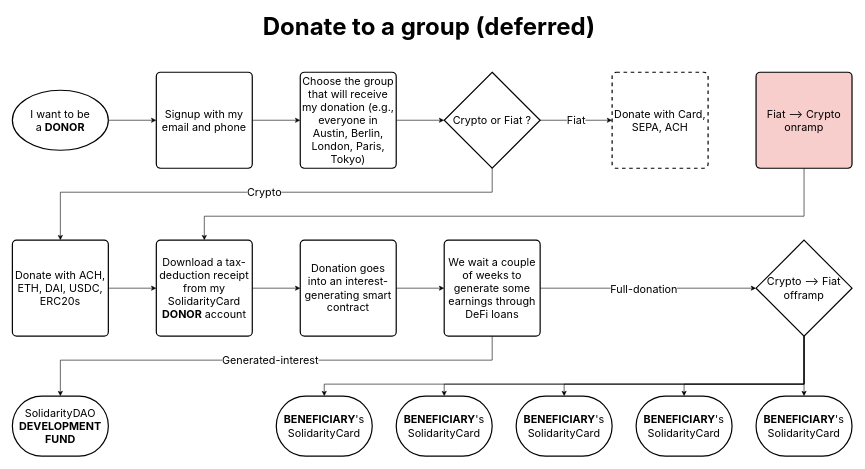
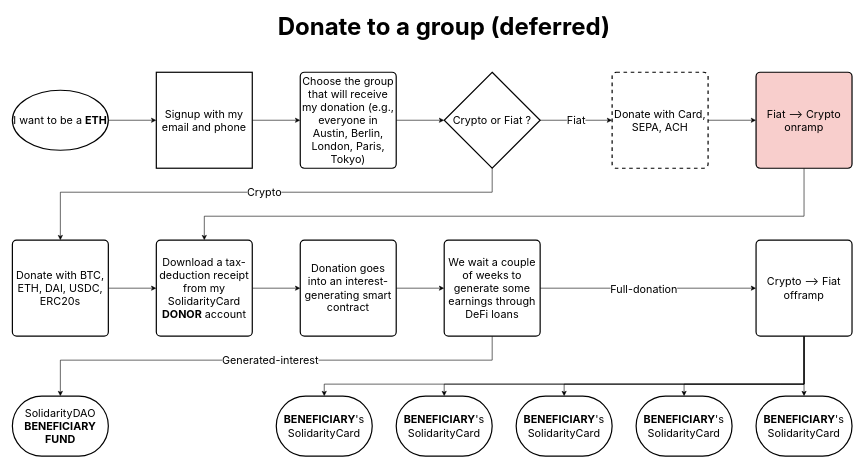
  <mxCell id="0" />
  <mxCell id="1" parent="0" />
  <mxCell id="2" style="edgeStyle=orthogonalEdgeStyle;rounded=0;orthogonalLoop=1;jettySize=auto;html=1;exitX=1;exitY=0.5;exitDx=0;exitDy=0;exitPerimeter=0;entryX=0;entryY=0.5;entryDx=0;entryDy=0;fontSize=18;fontFamily=SF Pro Text;" parent="1" source="3" target="5" edge="1"><mxGeometry relative="1" as="geometry" /></mxCell>
- <mxCell id="3" value="&lt;font style=&quot;font-size: 18px&quot;&gt;I want to be a&amp;nbsp;&lt;b style=&quot;font-size: 18px&quot;&gt;DONOR&lt;/b&gt;&lt;/font&gt;" style="strokeWidth=2;html=1;shape=mxgraph.flowchart.start_1;whiteSpace=wrap;fontSize=18;fontFamily=SF Pro Text;" parent="1" vertex="1"><mxGeometry x="20" y="150" width="160" height="100" as="geometry" /></mxCell>
+ <mxCell id="3" value="&lt;font style=&quot;font-size: 18px&quot;&gt;I want to be a&amp;nbsp;&lt;b style=&quot;font-size: 18px&quot;&gt;ETH&lt;/b&gt;&lt;/font&gt;" style="strokeWidth=2;html=1;shape=mxgraph.flowchart.start_1;whiteSpace=wrap;fontSize=18;fontFamily=SF Pro Text;" parent="1" vertex="1"><mxGeometry x="20" y="150" width="160" height="100" as="geometry" /></mxCell>
  <mxCell id="4" value="" style="edgeStyle=orthogonalEdgeStyle;rounded=0;orthogonalLoop=1;jettySize=auto;html=1;fontSize=18;fontFamily=SF Pro Text;" parent="1" source="5" target="7" edge="1"><mxGeometry relative="1" as="geometry" /></mxCell>
- <mxCell id="5" value="Signup with my email and phone" style="rounded=1;whiteSpace=wrap;html=1;absoluteArcSize=1;arcSize=14;strokeWidth=2;shadow=0;fontFamily=SF Pro Text;fontSize=18;" parent="1" vertex="1"><mxGeometry x="260" y="120" width="160" height="160" as="geometry" /></mxCell>
+ <mxCell id="5" value="Signup with my email and phone" style="whiteSpace=wrap;html=1;absoluteArcSize=1;arcSize=14;strokeWidth=2;shadow=0;fontFamily=SF Pro Text;fontSize=18;rounded=0;" parent="1" vertex="1"><mxGeometry x="260" y="120" width="160" height="160" as="geometry" /></mxCell>
  <mxCell id="6" style="edgeStyle=orthogonalEdgeStyle;rounded=0;orthogonalLoop=1;jettySize=auto;html=1;exitX=1;exitY=0.5;exitDx=0;exitDy=0;entryX=0;entryY=0.5;entryDx=0;entryDy=0;entryPerimeter=0;fontSize=18;fontFamily=SF Pro Text;" parent="1" source="7" target="10" edge="1"><mxGeometry relative="1" as="geometry" /></mxCell>
  <mxCell id="7" value="Choose the group that will receive my donation (e.g., everyone in Austin, Berlin, London, Paris, Tokyo)" style="rounded=1;whiteSpace=wrap;html=1;absoluteArcSize=1;arcSize=14;strokeWidth=2;shadow=0;fontFamily=SF Pro Text;fontSize=18;" parent="1" vertex="1"><mxGeometry x="500" y="120" width="160" height="160" as="geometry" /></mxCell>
  <mxCell id="8" value="Fiat" style="edgeStyle=orthogonalEdgeStyle;rounded=0;orthogonalLoop=1;jettySize=auto;html=1;exitX=1;exitY=0.5;exitDx=0;exitDy=0;exitPerimeter=0;entryX=0;entryY=0.5;entryDx=0;entryDy=0;fontSize=18;fontFamily=SF Pro Text;" parent="1" source="10" target="12" edge="1"><mxGeometry relative="1" as="geometry" /></mxCell>
  <mxCell id="9" value="Crypto" style="edgeStyle=orthogonalEdgeStyle;rounded=0;orthogonalLoop=1;jettySize=auto;html=1;exitX=0.5;exitY=1;exitDx=0;exitDy=0;exitPerimeter=0;entryX=0.5;entryY=0;entryDx=0;entryDy=0;fontSize=18;fontFamily=SF Pro Text;" parent="1" source="10" target="16" edge="1"><mxGeometry relative="1" as="geometry"><Array as="points"><mxPoint x="820" y="320" /><mxPoint x="100" y="320" /></Array></mxGeometry></mxCell>
  <mxCell id="10" value="Crypto or Fiat ?" style="strokeWidth=2;html=1;shape=mxgraph.flowchart.decision;whiteSpace=wrap;fontSize=18;fontFamily=SF Pro Text;" parent="1" vertex="1"><mxGeometry x="740" y="120" width="160" height="160" as="geometry" /></mxCell>
+ <mxCell id="11" value="" style="edgeStyle=orthogonalEdgeStyle;rounded=0;orthogonalLoop=1;jettySize=auto;html=1;fontSize=18;fontFamily=SF Pro Text;" parent="1" source="12" target="14" edge="1"><mxGeometry relative="1" as="geometry" /></mxCell>
  <mxCell id="12" value="Donate with Card, SEPA, ACH" style="rounded=1;whiteSpace=wrap;html=1;absoluteArcSize=1;arcSize=14;strokeWidth=2;shadow=0;fontFamily=SF Pro Text;fontSize=18;dashed=1;" parent="1" vertex="1"><mxGeometry x="1020" y="120" width="160" height="160" as="geometry" /></mxCell>
  <mxCell id="13" style="edgeStyle=orthogonalEdgeStyle;rounded=0;orthogonalLoop=1;jettySize=auto;html=1;exitX=0.5;exitY=1;exitDx=0;exitDy=0;entryX=0.5;entryY=0;entryDx=0;entryDy=0;fontSize=18;fontFamily=SF Pro Text;" parent="1" source="14" target="18" edge="1"><mxGeometry relative="1" as="geometry"><Array as="points"><mxPoint x="1340" y="360" /><mxPoint x="340" y="360" /></Array></mxGeometry></mxCell>
  <mxCell id="14" value="Fiat --&amp;gt; Crypto onramp" style="rounded=1;whiteSpace=wrap;html=1;absoluteArcSize=1;arcSize=14;strokeWidth=2;shadow=0;fontFamily=SF Pro Text;fontSize=18;fillColor=#f8cecc;" parent="1" vertex="1"><mxGeometry x="1260" y="120" width="160" height="160" as="geometry" /></mxCell>
  <mxCell id="15" value="" style="edgeStyle=orthogonalEdgeStyle;rounded=0;orthogonalLoop=1;jettySize=auto;html=1;fontSize=18;fontFamily=SF Pro Text;" parent="1" source="16" target="18" edge="1"><mxGeometry relative="1" as="geometry" /></mxCell>
- <mxCell id="16" value="Donate with ACH, ETH, DAI, USDC, ERC20s" style="rounded=1;whiteSpace=wrap;html=1;absoluteArcSize=1;arcSize=14;strokeWidth=2;shadow=0;fontFamily=SF Pro Text;fontSize=18;" parent="1" vertex="1"><mxGeometry x="20" y="400" width="160" height="160" as="geometry" /></mxCell>
+ <mxCell id="16" value="Donate with BTC, ETH, DAI, USDC, ERC20s" style="rounded=1;whiteSpace=wrap;html=1;absoluteArcSize=1;arcSize=14;strokeWidth=2;shadow=0;fontFamily=SF Pro Text;fontSize=18;" parent="1" vertex="1"><mxGeometry x="20" y="400" width="160" height="160" as="geometry" /></mxCell>
  <mxCell id="17" value="" style="edgeStyle=orthogonalEdgeStyle;rounded=0;orthogonalLoop=1;jettySize=auto;html=1;fontSize=18;fontFamily=SF Pro Text;" parent="1" source="18" target="20" edge="1"><mxGeometry relative="1" as="geometry" /></mxCell>
  <mxCell id="18" value="Download a tax-deduction receipt from my SolidarityCard &lt;b&gt;DONOR&lt;/b&gt; account" style="rounded=1;whiteSpace=wrap;html=1;absoluteArcSize=1;arcSize=14;strokeWidth=2;shadow=0;fontFamily=SF Pro Text;fontSize=18;" parent="1" vertex="1"><mxGeometry x="260" y="400" width="160" height="160" as="geometry" /></mxCell>
  <mxCell id="19" value="" style="edgeStyle=orthogonalEdgeStyle;rounded=0;orthogonalLoop=1;jettySize=auto;html=1;fontSize=18;fontFamily=SF Pro Text;" parent="1" source="20" target="24" edge="1"><mxGeometry relative="1" as="geometry" /></mxCell>
  <mxCell id="20" value="Donation goes into an interest-generating smart contract" style="rounded=1;whiteSpace=wrap;html=1;absoluteArcSize=1;arcSize=14;strokeWidth=2;shadow=0;fontFamily=SF Pro Text;fontSize=18;" parent="1" vertex="1"><mxGeometry x="500" y="400" width="160" height="160" as="geometry" /></mxCell>
  <mxCell id="21" value="" style="edgeStyle=orthogonalEdgeStyle;rounded=0;orthogonalLoop=1;jettySize=auto;html=1;fontSize=18;fontFamily=SF Pro Text;" parent="1" source="24" target="30" edge="1"><mxGeometry relative="1" as="geometry" /></mxCell>
  <mxCell id="22" value="Full-donation" style="text;html=1;align=center;verticalAlign=middle;resizable=0;points=[];labelBackgroundColor=#ffffff;fontSize=18;fontFamily=SF Pro Text;" parent="21" vertex="1" connectable="0"><mxGeometry x="-0.045" relative="1" as="geometry"><mxPoint as="offset" /></mxGeometry></mxCell>
  <mxCell id="23" value="Generated-interest" style="edgeStyle=orthogonalEdgeStyle;rounded=0;orthogonalLoop=1;jettySize=auto;html=1;exitX=0.5;exitY=1;exitDx=0;exitDy=0;entryX=0.5;entryY=0;entryDx=0;entryDy=0;entryPerimeter=0;fontSize=18;fontFamily=SF Pro Text;" parent="1" source="24" target="32" edge="1"><mxGeometry relative="1" as="geometry"><Array as="points"><mxPoint x="820" y="600" /><mxPoint x="100" y="600" /></Array></mxGeometry></mxCell>
  <mxCell id="24" value="We wait a couple of weeks to generate some earnings through DeFi loans" style="rounded=1;whiteSpace=wrap;html=1;absoluteArcSize=1;arcSize=14;strokeWidth=2;shadow=0;fontFamily=SF Pro Text;fontSize=18;" parent="1" vertex="1"><mxGeometry x="740" y="400" width="160" height="160" as="geometry" /></mxCell>
  <mxCell id="25" style="edgeStyle=orthogonalEdgeStyle;rounded=0;orthogonalLoop=1;jettySize=auto;html=1;exitX=0.5;exitY=1;exitDx=0;exitDy=0;entryX=0.5;entryY=0;entryDx=0;entryDy=0;entryPerimeter=0;fontSize=18;fontFamily=SF Pro Text;" parent="1" source="30" target="36" edge="1"><mxGeometry relative="1" as="geometry" /></mxCell>
  <mxCell id="26" style="edgeStyle=orthogonalEdgeStyle;rounded=0;orthogonalLoop=1;jettySize=auto;html=1;exitX=0.5;exitY=1;exitDx=0;exitDy=0;entryX=0.5;entryY=0;entryDx=0;entryDy=0;entryPerimeter=0;fontSize=18;fontFamily=SF Pro Text;" parent="1" source="30" target="35" edge="1"><mxGeometry relative="1" as="geometry"><Array as="points"><mxPoint x="1300" y="640" /><mxPoint x="1100" y="640" /></Array></mxGeometry></mxCell>
  <mxCell id="27" style="edgeStyle=orthogonalEdgeStyle;rounded=0;orthogonalLoop=1;jettySize=auto;html=1;exitX=0.5;exitY=1;exitDx=0;exitDy=0;entryX=0.5;entryY=0;entryDx=0;entryDy=0;entryPerimeter=0;fontSize=18;fontFamily=SF Pro Text;" parent="1" source="30" target="34" edge="1"><mxGeometry relative="1" as="geometry"><Array as="points"><mxPoint x="1300" y="640" /><mxPoint x="900" y="640" /></Array></mxGeometry></mxCell>
  <mxCell id="28" style="edgeStyle=orthogonalEdgeStyle;rounded=0;orthogonalLoop=1;jettySize=auto;html=1;exitX=0.5;exitY=1;exitDx=0;exitDy=0;entryX=0.5;entryY=0;entryDx=0;entryDy=0;entryPerimeter=0;fontSize=18;fontFamily=SF Pro Text;" parent="1" source="30" target="33" edge="1"><mxGeometry relative="1" as="geometry"><Array as="points"><mxPoint x="1300" y="640" /><mxPoint x="700" y="640" /></Array></mxGeometry></mxCell>
  <mxCell id="29" style="edgeStyle=orthogonalEdgeStyle;rounded=0;orthogonalLoop=1;jettySize=auto;html=1;exitX=0.5;exitY=1;exitDx=0;exitDy=0;entryX=0.5;entryY=0;entryDx=0;entryDy=0;entryPerimeter=0;fontSize=18;fontFamily=SF Pro Text;" parent="1" source="30" target="31" edge="1"><mxGeometry relative="1" as="geometry"><Array as="points"><mxPoint x="1300" y="640" /><mxPoint x="500" y="640" /></Array></mxGeometry></mxCell>
- <mxCell id="30" value="Crypto --&amp;gt; Fiat offramp" style="rhombus;whiteSpace=wrap;html=1;absoluteArcSize=1;arcSize=14;strokeWidth=2;shadow=0;fontFamily=SF Pro Text;fontSize=18;" parent="1" vertex="1"><mxGeometry x="1260" y="400" width="160" height="160" as="geometry" /></mxCell>
+ <mxCell id="30" value="Crypto --&amp;gt; Fiat offramp" style="rounded=1;whiteSpace=wrap;html=1;absoluteArcSize=1;arcSize=14;strokeWidth=2;shadow=0;fontFamily=SF Pro Text;fontSize=18;" parent="1" vertex="1"><mxGeometry x="1260" y="400" width="160" height="160" as="geometry" /></mxCell>
  <mxCell id="31" value="&lt;b&gt;BENEFICIARY&lt;/b&gt;'s SolidarityCard" style="strokeWidth=2;html=1;shape=mxgraph.flowchart.terminator;whiteSpace=wrap;fontSize=18;fontFamily=SF Pro Text;" parent="1" vertex="1"><mxGeometry x="460" y="660" width="160" height="100" as="geometry" /></mxCell>
- <mxCell id="32" value="SolidarityDAO &lt;b&gt;DEVELOPMENT FUND&lt;/b&gt;" style="strokeWidth=2;html=1;shape=mxgraph.flowchart.terminator;whiteSpace=wrap;fontSize=18;fontFamily=SF Pro Text;" parent="1" vertex="1"><mxGeometry x="20" y="660" width="160" height="100" as="geometry" /></mxCell>
+ <mxCell id="32" value="SolidarityDAO &lt;b&gt;BENEFICIARY FUND&lt;/b&gt;" style="strokeWidth=2;html=1;shape=mxgraph.flowchart.terminator;whiteSpace=wrap;fontSize=18;fontFamily=SF Pro Text;" parent="1" vertex="1"><mxGeometry x="20" y="660" width="160" height="100" as="geometry" /></mxCell>
  <mxCell id="33" value="&lt;b&gt;BENEFICIARY&lt;/b&gt;'s SolidarityCard" style="strokeWidth=2;html=1;shape=mxgraph.flowchart.terminator;whiteSpace=wrap;fontSize=18;fontFamily=SF Pro Text;" parent="1" vertex="1"><mxGeometry x="660" y="660" width="160" height="100" as="geometry" /></mxCell>
  <mxCell id="34" value="&lt;b&gt;BENEFICIARY&lt;/b&gt;'s SolidarityCard" style="strokeWidth=2;html=1;shape=mxgraph.flowchart.terminator;whiteSpace=wrap;fontSize=18;fontFamily=SF Pro Text;" parent="1" vertex="1"><mxGeometry x="860" y="660" width="160" height="100" as="geometry" /></mxCell>
  <mxCell id="35" value="&lt;b&gt;BENEFICIARY&lt;/b&gt;'s SolidarityCard" style="strokeWidth=2;html=1;shape=mxgraph.flowchart.terminator;whiteSpace=wrap;fontSize=18;fontFamily=SF Pro Text;" parent="1" vertex="1"><mxGeometry x="1060" y="660" width="160" height="100" as="geometry" /></mxCell>
  <mxCell id="36" value="&lt;b&gt;BENEFICIARY&lt;/b&gt;'s SolidarityCard" style="strokeWidth=2;html=1;shape=mxgraph.flowchart.terminator;whiteSpace=wrap;fontSize=18;fontFamily=SF Pro Text;" parent="1" vertex="1"><mxGeometry x="1260" y="660" width="160" height="100" as="geometry" /></mxCell>
- <mxCell id="37" value="Donate to a group (deferred)" style="text;html=1;strokeColor=none;fillColor=none;align=center;verticalAlign=middle;whiteSpace=wrap;rounded=0;fontFamily=SF Pro Text;fontSize=40;fontStyle=1" parent="1" vertex="1"><mxGeometry x="435" y="20" width="560" height="48" as="geometry" /></mxCell>
+ <mxCell id="37" value="Donate to a group (deferred)" style="text;html=1;strokeColor=none;fillColor=none;align=center;verticalAlign=middle;whiteSpace=wrap;rounded=0;fontFamily=SF Pro Text;fontSize=40;fontStyle=1" parent="1" vertex="1"><mxGeometry x="460" y="20" width="560" height="48" as="geometry" /></mxCell>
